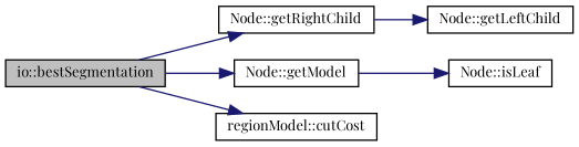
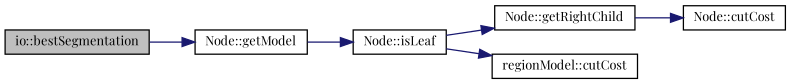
  digraph {
    fontname="Playfair Display"
    rankdir=LR
    node [color=black fillcolor=white fontname="Playfair Display" fontsize=10 shape=record style=filled]
    edge [color=midnightblue fontname="Playfair Display" fontsize=10 labelfontname=Helvetica labelfontsize=10 style=solid]
    n1 [fillcolor=grey75 fontcolor=black height=0.2 label="io::bestSegmentation" width=0.4]
    n2 [height=0.2 label="Node::getRightChild" width=0.4]
    n3 [height=0.2 label="Node::getModel" width=0.4]
    n4 [height=0.2 label="regionModel::cutCost" width=0.4]
    n5 [height=0.2 label="Node::isLeaf" width=0.4]
-   n6 [height=0.2 label="Node::getLeftChild" width=0.4]
-   n1 -> n2
+   n6 [height=0.2 label="Node::cutCost" width=0.4]
+   n5 -> n2
    n1 -> n3
-   n1 -> n4
+   n5 -> n4
    n2 -> n6
    n3 -> n5
  }
